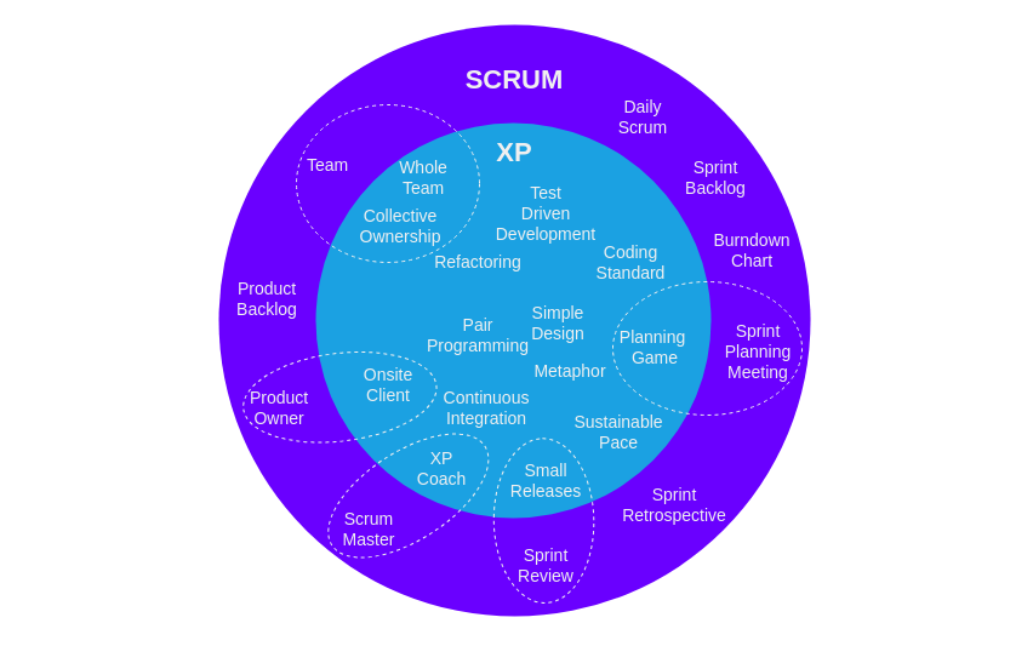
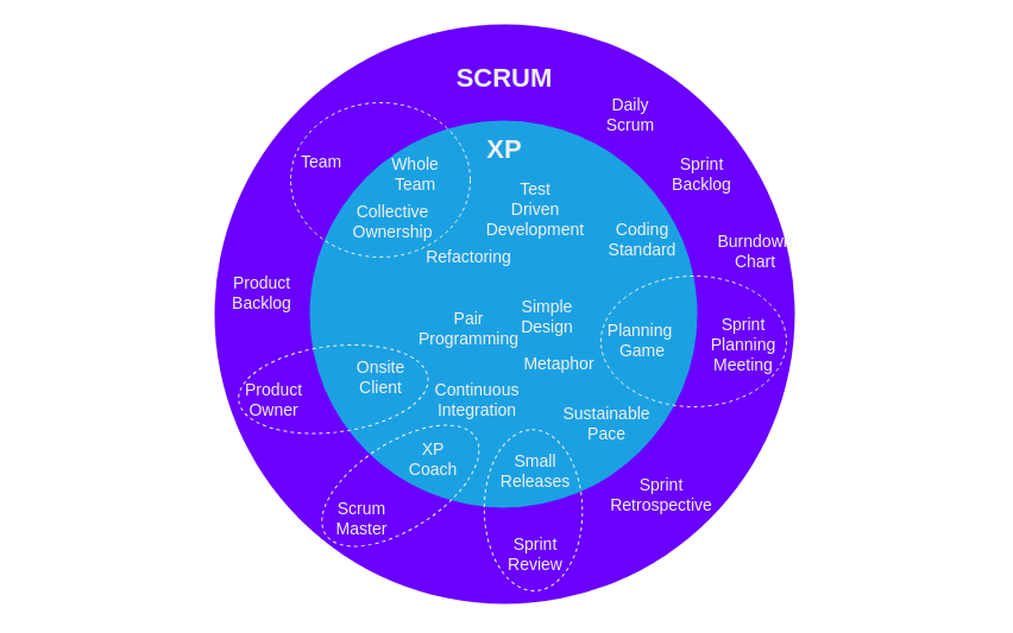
  <mxCell id="0" />
  <mxCell id="1" parent="0" />
  <mxCell id="2" value="" style="rounded=0;whiteSpace=wrap;html=1;fillColor=#FFFFFF;strokeColor=none;fontColor=#F0F0F0;" parent="1" vertex="1"><mxGeometry x="20" y="20" width="810" height="491" as="geometry" /></mxCell>
  <mxCell id="3" value="" style="ellipse;whiteSpace=wrap;html=1;aspect=fixed;fillColor=#6a00ff;fontColor=#F0F0F0;strokeColor=none;fontFamily=Helvetica;" parent="1" vertex="1"><mxGeometry x="180" y="20" width="488" height="488" as="geometry" /></mxCell>
  <mxCell id="4" value="" style="ellipse;whiteSpace=wrap;html=1;aspect=fixed;fillColor=#1ba1e2;fontColor=#F0F0F0;strokeColor=none;fontFamily=Helvetica;" parent="1" vertex="1"><mxGeometry x="260" y="101" width="326" height="326" as="geometry" /></mxCell>
  <mxCell id="5" value="SCRUM" style="text;html=1;strokeColor=none;fillColor=none;align=center;verticalAlign=middle;whiteSpace=wrap;rounded=0;fontStyle=1;fontSize=22;fontColor=#F0F0F0;fontFamily=Helvetica;" parent="1" vertex="1"><mxGeometry x="394" y="51" width="60" height="30" as="geometry" /></mxCell>
  <mxCell id="6" value="XP" style="text;html=1;strokeColor=none;fillColor=none;align=center;verticalAlign=middle;whiteSpace=wrap;rounded=0;fontStyle=1;fontSize=22;fontColor=#F0F0F0;fontFamily=Helvetica;" parent="1" vertex="1"><mxGeometry x="394" y="111" width="60" height="30" as="geometry" /></mxCell>
  <mxCell id="7" value="Team" style="text;html=1;strokeColor=none;fillColor=none;align=center;verticalAlign=middle;whiteSpace=wrap;rounded=0;fontSize=14;fontColor=#F0F0F0;fontFamily=Helvetica;" parent="1" vertex="1"><mxGeometry x="240" y="121" width="60" height="30" as="geometry" /></mxCell>
  <mxCell id="8" value="Whole&lt;br style=&quot;font-size: 14px;&quot;&gt;Team" style="text;html=1;strokeColor=none;fillColor=none;align=center;verticalAlign=middle;whiteSpace=wrap;rounded=0;fontSize=14;fontColor=#F0F0F0;fontFamily=Helvetica;" parent="1" vertex="1"><mxGeometry x="319" y="131" width="60" height="30" as="geometry" /></mxCell>
  <mxCell id="9" value="Collective&lt;br style=&quot;font-size: 14px;&quot;&gt;Ownership" style="text;html=1;strokeColor=none;fillColor=none;align=center;verticalAlign=middle;whiteSpace=wrap;rounded=0;fontSize=14;fontColor=#F0F0F0;fontFamily=Helvetica;" parent="1" vertex="1"><mxGeometry x="300" y="171" width="60" height="30" as="geometry" /></mxCell>
  <mxCell id="10" value="Product&lt;br style=&quot;font-size: 14px;&quot;&gt;Backlog" style="text;html=1;strokeColor=none;fillColor=none;align=center;verticalAlign=middle;whiteSpace=wrap;rounded=0;fontSize=14;fontColor=#F0F0F0;fontFamily=Helvetica;" parent="1" vertex="1"><mxGeometry x="190" y="231" width="60" height="30" as="geometry" /></mxCell>
  <mxCell id="11" value="Onsite&lt;br&gt;Client" style="text;html=1;strokeColor=none;fillColor=none;align=center;verticalAlign=middle;whiteSpace=wrap;rounded=0;fontSize=14;fontColor=#F0F0F0;fontFamily=Helvetica;" parent="1" vertex="1"><mxGeometry x="290" y="302" width="60" height="30" as="geometry" /></mxCell>
  <mxCell id="12" value="Product&lt;br&gt;Owner" style="text;html=1;strokeColor=none;fillColor=none;align=center;verticalAlign=middle;whiteSpace=wrap;rounded=0;fontSize=14;fontColor=#F0F0F0;fontFamily=Helvetica;" parent="1" vertex="1"><mxGeometry x="200" y="321" width="60" height="30" as="geometry" /></mxCell>
  <mxCell id="13" value="Continuous&lt;br&gt;Integration" style="text;html=1;strokeColor=none;fillColor=none;align=center;verticalAlign=middle;whiteSpace=wrap;rounded=0;fontSize=14;fontColor=#F0F0F0;fontFamily=Helvetica;" parent="1" vertex="1"><mxGeometry x="371" y="321" width="60" height="30" as="geometry" /></mxCell>
  <mxCell id="14" value="XP&lt;br&gt;Coach" style="text;html=1;strokeColor=none;fillColor=none;align=center;verticalAlign=middle;whiteSpace=wrap;rounded=0;fontSize=14;fontColor=#F0F0F0;fontFamily=Helvetica;" parent="1" vertex="1"><mxGeometry x="334" y="371" width="60" height="30" as="geometry" /></mxCell>
  <mxCell id="15" value="Scrum&lt;br&gt;Master" style="text;html=1;strokeColor=none;fillColor=none;align=center;verticalAlign=middle;whiteSpace=wrap;rounded=0;fontSize=14;fontColor=#F0F0F0;fontFamily=Helvetica;" parent="1" vertex="1"><mxGeometry x="274" y="421" width="60" height="30" as="geometry" /></mxCell>
  <mxCell id="16" value="Sprint&lt;br&gt;Review" style="text;html=1;strokeColor=none;fillColor=none;align=center;verticalAlign=middle;whiteSpace=wrap;rounded=0;fontSize=14;fontColor=#F0F0F0;fontFamily=Helvetica;" parent="1" vertex="1"><mxGeometry x="420" y="451" width="60" height="30" as="geometry" /></mxCell>
  <mxCell id="17" value="Small&lt;br&gt;Releases" style="text;html=1;strokeColor=none;fillColor=none;align=center;verticalAlign=middle;whiteSpace=wrap;rounded=0;fontSize=14;fontColor=#F0F0F0;fontFamily=Helvetica;" parent="1" vertex="1"><mxGeometry x="420" y="381" width="60" height="30" as="geometry" /></mxCell>
  <mxCell id="18" value="Sprint&lt;br&gt;Retrospective" style="text;html=1;strokeColor=none;fillColor=none;align=center;verticalAlign=middle;whiteSpace=wrap;rounded=0;fontSize=14;fontColor=#F0F0F0;fontFamily=Helvetica;" parent="1" vertex="1"><mxGeometry x="526" y="401" width="60" height="30" as="geometry" /></mxCell>
  <mxCell id="19" value="Sustainable&lt;br&gt;Pace" style="text;html=1;strokeColor=none;fillColor=none;align=center;verticalAlign=middle;whiteSpace=wrap;rounded=0;fontSize=14;fontColor=#F0F0F0;fontFamily=Helvetica;" parent="1" vertex="1"><mxGeometry x="480" y="341" width="60" height="30" as="geometry" /></mxCell>
  <mxCell id="20" value="Sprint&lt;br&gt;Planning&lt;br&gt;Meeting" style="text;html=1;strokeColor=none;fillColor=none;align=center;verticalAlign=middle;whiteSpace=wrap;rounded=0;fontSize=14;fontColor=#F0F0F0;fontFamily=Helvetica;" parent="1" vertex="1"><mxGeometry x="595" y="275" width="60" height="30" as="geometry" /></mxCell>
  <mxCell id="21" value="Planning&amp;nbsp;&lt;br&gt;Game" style="text;html=1;strokeColor=none;fillColor=none;align=center;verticalAlign=middle;whiteSpace=wrap;rounded=0;fontSize=14;fontColor=#F0F0F0;fontFamily=Helvetica;" parent="1" vertex="1"><mxGeometry x="510" y="271" width="60" height="30" as="geometry" /></mxCell>
- <mxCell id="22" value="Burndown&lt;br&gt;Chart" style="text;html=1;strokeColor=none;fillColor=none;align=center;verticalAlign=middle;whiteSpace=wrap;rounded=0;fontSize=14;fontColor=#F0F0F0;fontFamily=Helvetica;" parent="1" vertex="1"><mxGeometry x="590" y="191" width="60" height="30" as="geometry" /></mxCell>
- <mxCell id="23" value="Coding&lt;br&gt;Standard" style="text;html=1;strokeColor=none;fillColor=none;align=center;verticalAlign=middle;whiteSpace=wrap;rounded=0;fontSize=14;fontColor=#F0F0F0;fontFamily=Helvetica;" parent="1" vertex="1"><mxGeometry x="490" y="201" width="60" height="30" as="geometry" /></mxCell>
+ <mxCell id="22" value="Burndown&lt;br&gt;Chart" style="text;html=1;strokeColor=none;fillColor=none;align=center;verticalAlign=middle;whiteSpace=wrap;rounded=0;fontSize=14;fontColor=#F0F0F0;fontFamily=Helvetica;" parent="1" vertex="1"><mxGeometry x="605" y="196" width="60" height="30" as="geometry" /></mxCell>
+ <mxCell id="23" value="Coding&lt;br&gt;Standard" style="text;html=1;strokeColor=none;fillColor=none;align=center;verticalAlign=middle;whiteSpace=wrap;rounded=0;fontSize=14;fontColor=#F0F0F0;fontFamily=Helvetica;" parent="1" vertex="1"><mxGeometry x="510" y="186" width="60" height="30" as="geometry" /></mxCell>
  <mxCell id="24" value="Sprint&lt;br&gt;Backlog" style="text;html=1;strokeColor=none;fillColor=none;align=center;verticalAlign=middle;whiteSpace=wrap;rounded=0;fontSize=14;fontColor=#F0F0F0;fontFamily=Helvetica;" parent="1" vertex="1"><mxGeometry x="560" y="131" width="60" height="30" as="geometry" /></mxCell>
  <mxCell id="25" value="Daily Scrum" style="text;html=1;strokeColor=none;fillColor=none;align=center;verticalAlign=middle;whiteSpace=wrap;rounded=0;fontSize=14;fontColor=#F0F0F0;fontFamily=Helvetica;" parent="1" vertex="1"><mxGeometry x="500" y="81" width="60" height="30" as="geometry" /></mxCell>
  <mxCell id="26" value="Test&lt;br&gt;Driven&lt;br&gt;Development" style="text;html=1;strokeColor=none;fillColor=none;align=center;verticalAlign=middle;whiteSpace=wrap;rounded=0;fontSize=14;fontColor=#F0F0F0;fontFamily=Helvetica;" parent="1" vertex="1"><mxGeometry x="420" y="161" width="60" height="30" as="geometry" /></mxCell>
  <mxCell id="27" value="Pair&lt;br&gt;Programming" style="text;html=1;strokeColor=none;fillColor=none;align=center;verticalAlign=middle;whiteSpace=wrap;rounded=0;fontSize=14;fontColor=#F0F0F0;fontFamily=Helvetica;" parent="1" vertex="1"><mxGeometry x="364" y="261" width="60" height="30" as="geometry" /></mxCell>
  <mxCell id="28" value="Refactoring" style="text;html=1;strokeColor=none;fillColor=none;align=center;verticalAlign=middle;whiteSpace=wrap;rounded=0;fontSize=14;fontColor=#F0F0F0;fontFamily=Helvetica;" parent="1" vertex="1"><mxGeometry x="364" y="201" width="60" height="30" as="geometry" /></mxCell>
  <mxCell id="29" value="Simple&lt;br&gt;Design" style="text;html=1;strokeColor=none;fillColor=none;align=center;verticalAlign=middle;whiteSpace=wrap;rounded=0;fontSize=14;fontColor=#F0F0F0;fontFamily=Helvetica;" parent="1" vertex="1"><mxGeometry x="430" y="251" width="60" height="30" as="geometry" /></mxCell>
  <mxCell id="30" value="Metaphor" style="text;html=1;strokeColor=none;fillColor=none;align=center;verticalAlign=middle;whiteSpace=wrap;rounded=0;fontSize=14;fontColor=#F0F0F0;fontFamily=Helvetica;" parent="1" vertex="1"><mxGeometry x="440" y="291" width="60" height="30" as="geometry" /></mxCell>
  <mxCell id="31" value="" style="ellipse;whiteSpace=wrap;html=1;fontSize=14;fillColor=none;dashed=1;sketch=0;fontColor=#F0F0F0;strokeColor=#F0F0F0;fontFamily=Helvetica;" parent="1" vertex="1"><mxGeometry x="244" y="86" width="151" height="130" as="geometry" /></mxCell>
  <mxCell id="32" value="" style="ellipse;whiteSpace=wrap;html=1;fontSize=14;fillColor=none;dashed=1;sketch=0;rotation=353;fontColor=#F0F0F0;strokeColor=#F0F0F0;fontFamily=Helvetica;" parent="1" vertex="1"><mxGeometry x="199.73" y="291" width="160.27" height="72.48" as="geometry" /></mxCell>
  <mxCell id="33" value="" style="ellipse;whiteSpace=wrap;html=1;fontSize=14;fillColor=none;dashed=1;sketch=0;rotation=327;fontColor=#F0F0F0;strokeColor=#F0F0F0;fontFamily=Helvetica;" parent="1" vertex="1"><mxGeometry x="261.19" y="372.28" width="150.27" height="72.48" as="geometry" /></mxCell>
  <mxCell id="34" value="" style="ellipse;whiteSpace=wrap;html=1;fontSize=14;fillColor=none;dashed=1;sketch=0;fontColor=#F0F0F0;strokeColor=#F0F0F0;fontFamily=Helvetica;" parent="1" vertex="1"><mxGeometry x="505" y="232" width="156" height="110" as="geometry" /></mxCell>
  <mxCell id="35" value="" style="ellipse;whiteSpace=wrap;html=1;fontSize=14;fillColor=none;dashed=1;sketch=0;rotation=269;fontColor=#F0F0F0;strokeColor=#F0F0F0;fontFamily=Helvetica;" parent="1" vertex="1"><mxGeometry x="380.24" y="387.93" width="135.67" height="82.48" as="geometry" /></mxCell>
